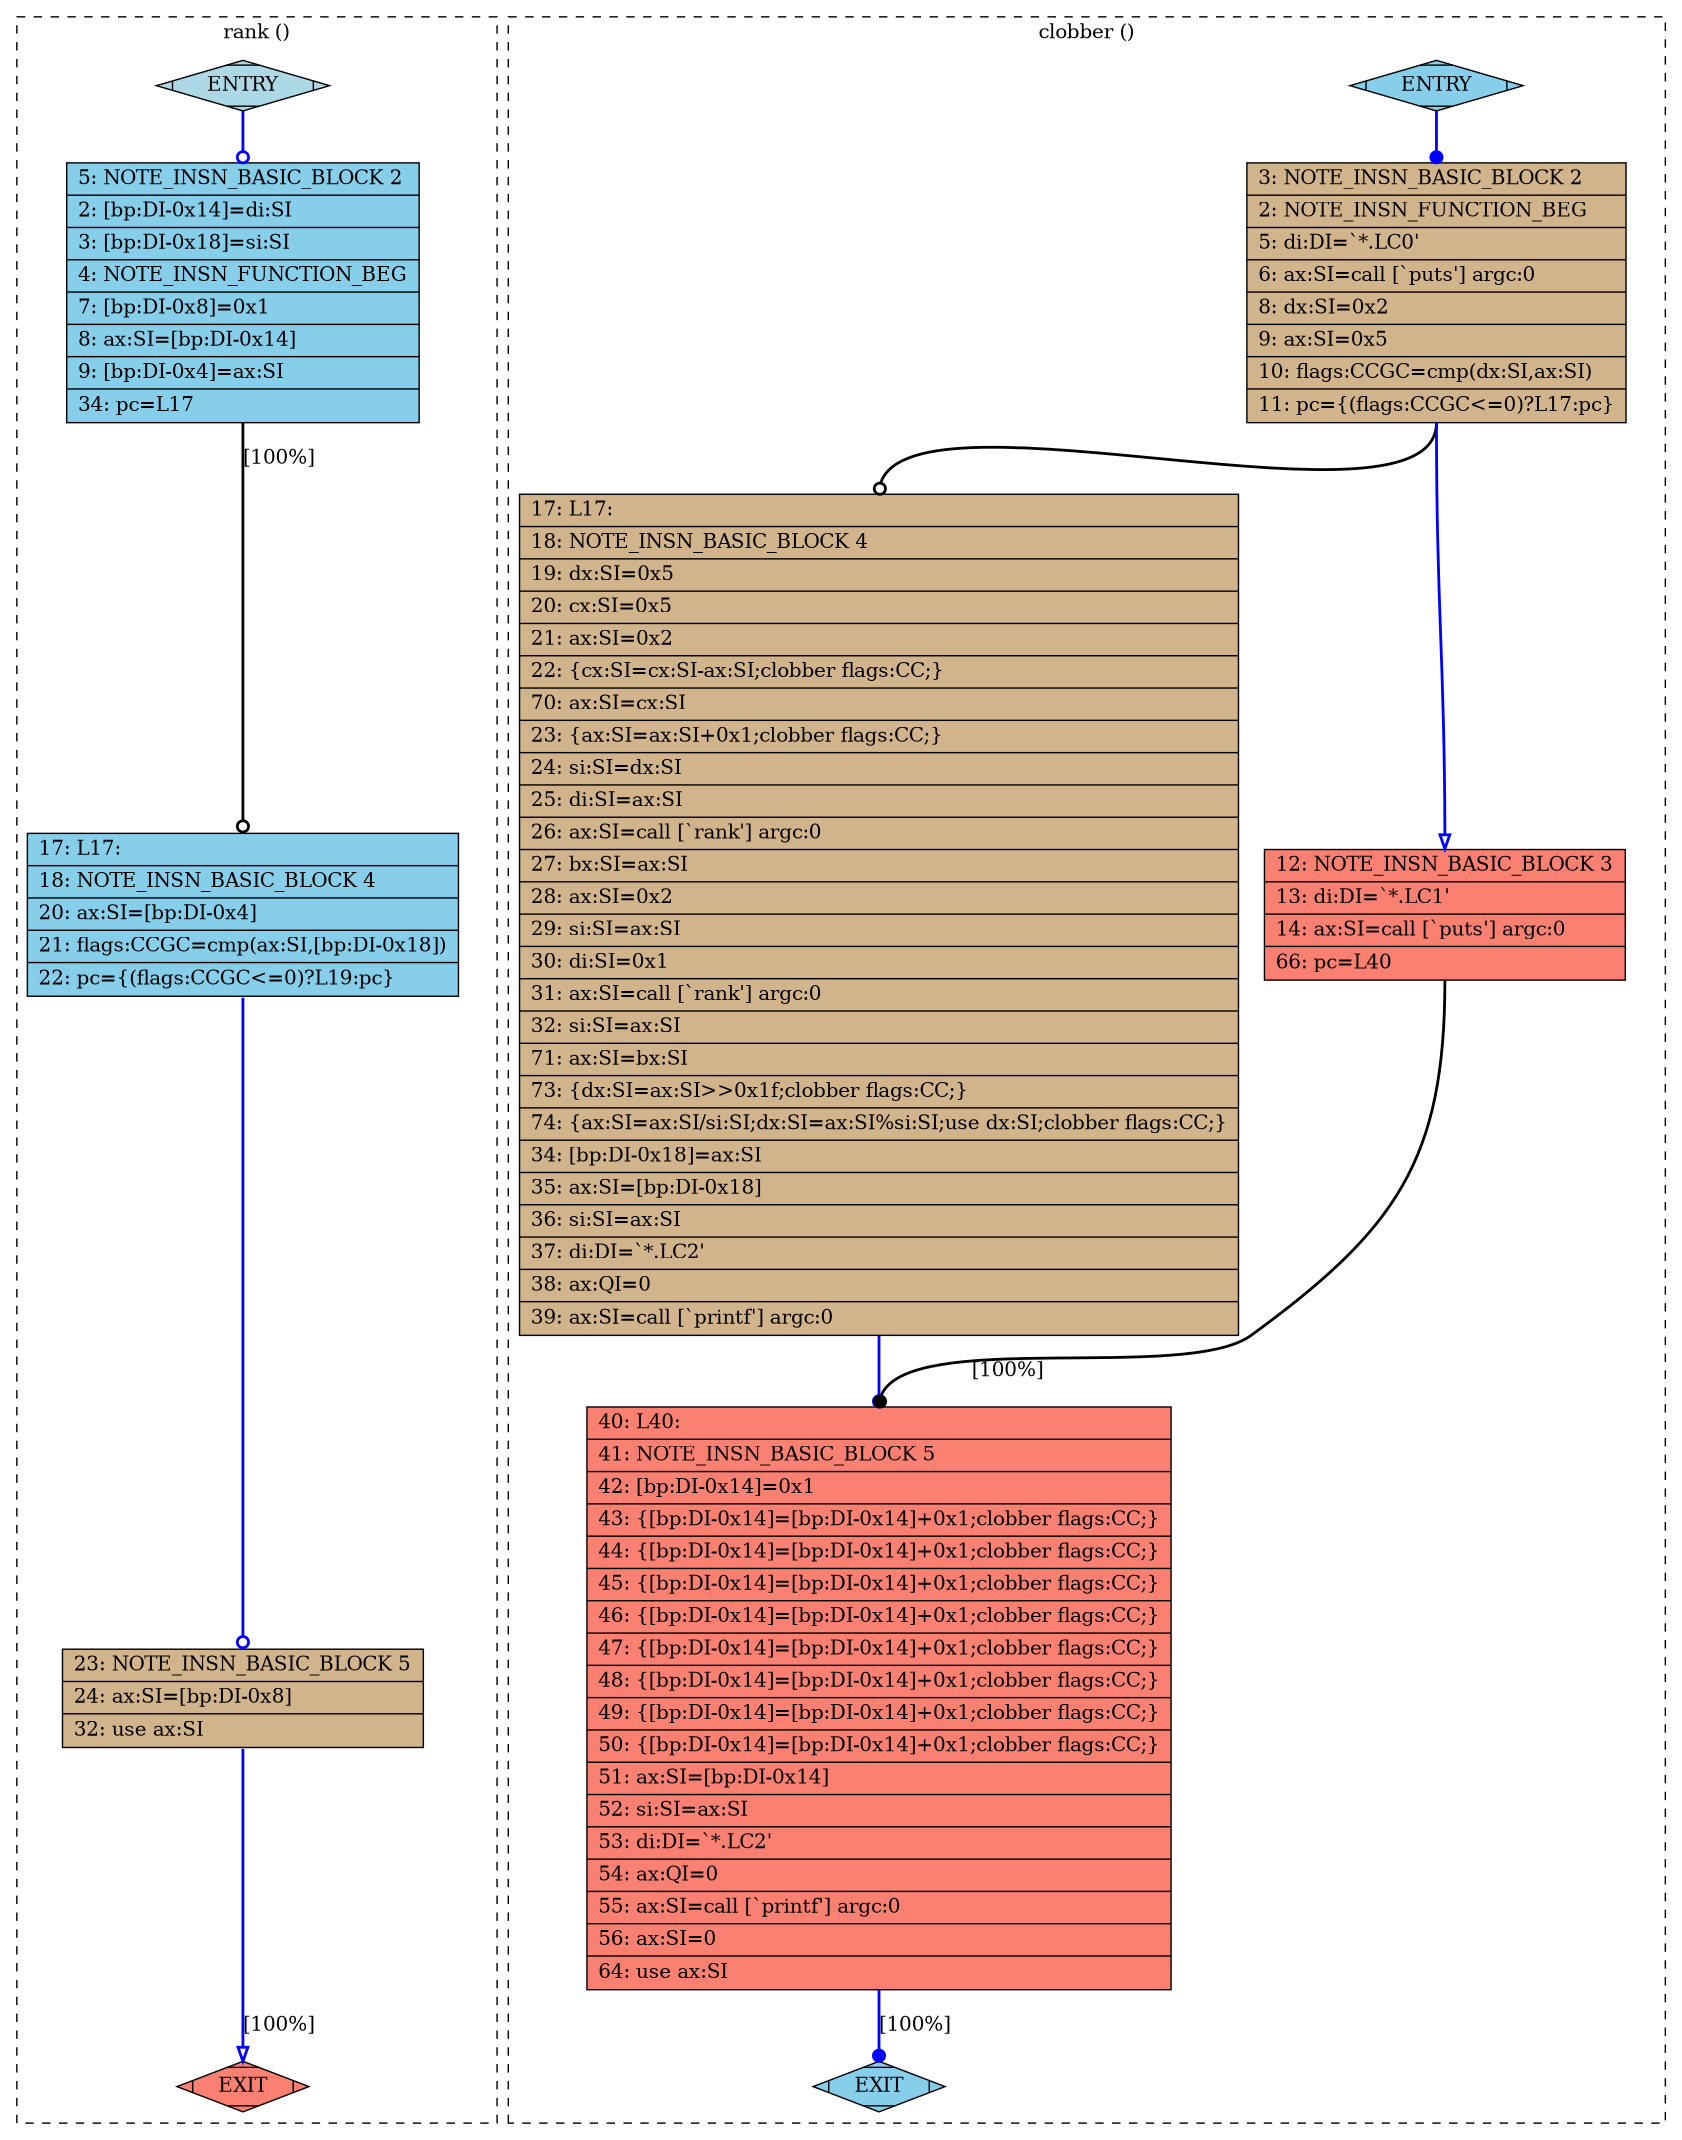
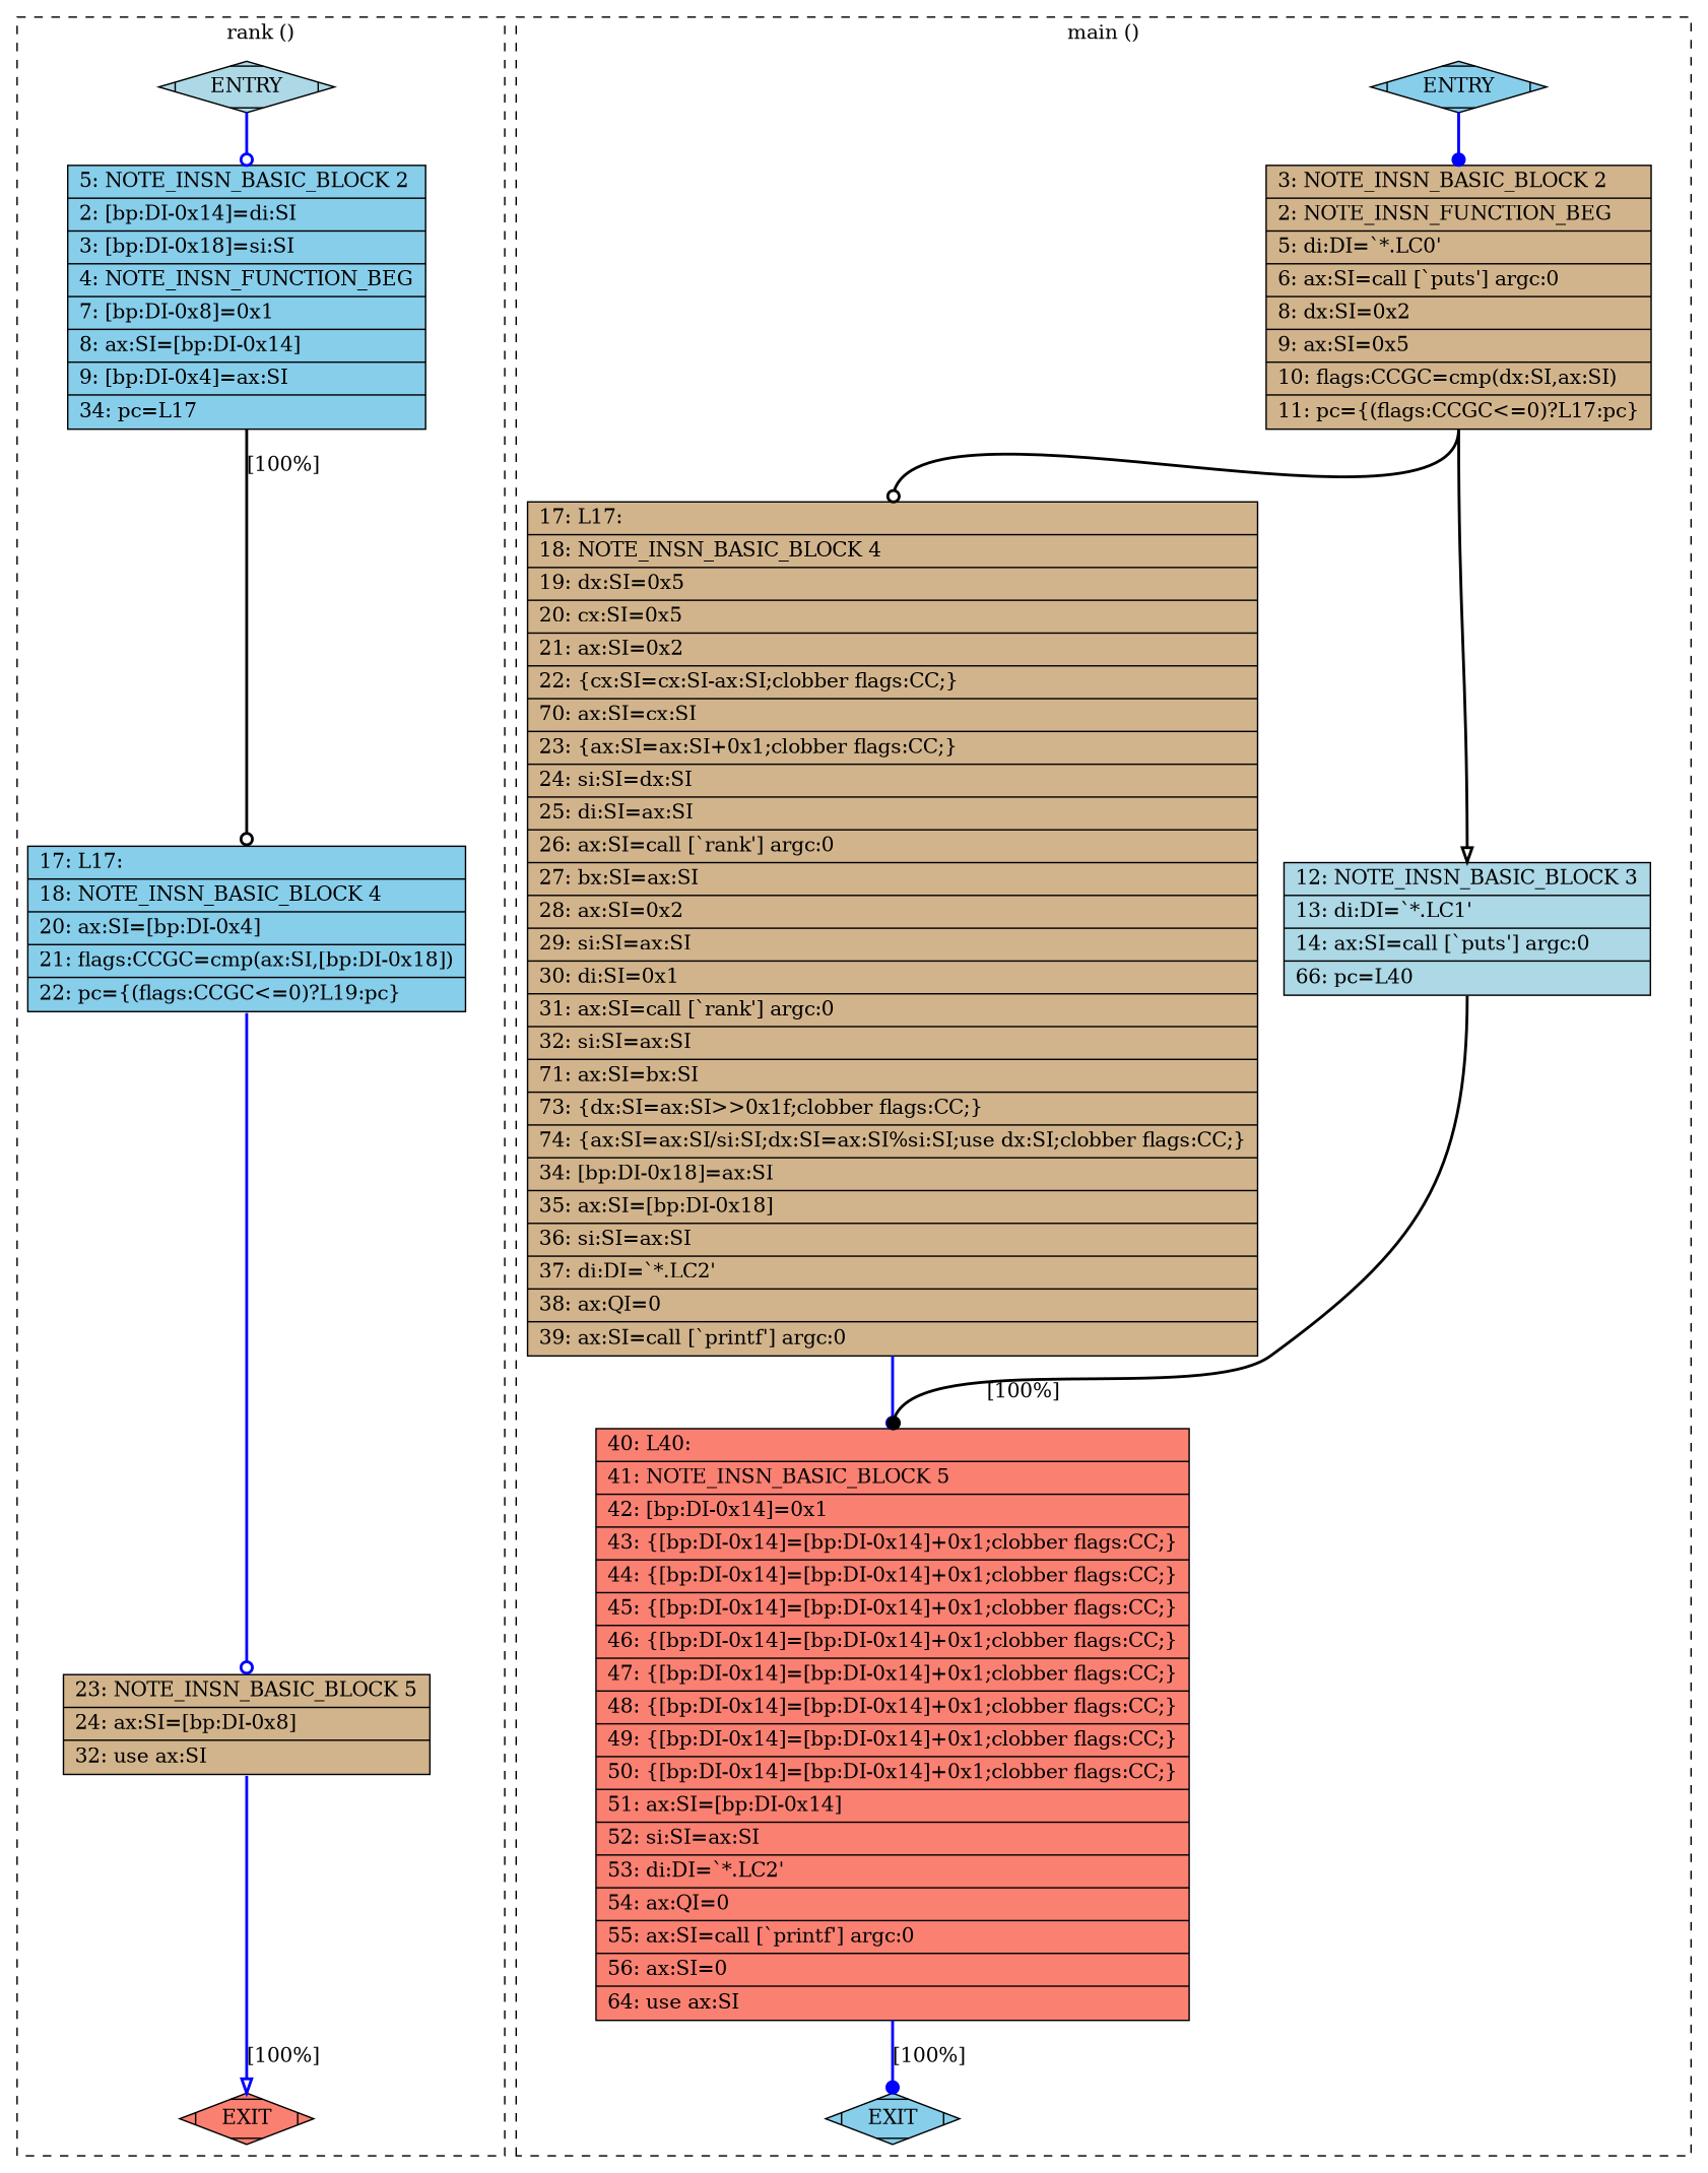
  digraph {
    node [fillcolor=skyblue shape=record style=filled]
    edge [arrowhead=odot color=blue constraint=true headport=n style="solid,bold" tailport=s weight=100]
    n1 [fillcolor=lightblue label=ENTRY shape=Mdiamond]
    n2 [label="{\ \ \ \ 5:\ NOTE_INSN_BASIC_BLOCK\ 2\l|\ \ \ \ 2:\ [bp:DI-0x14]=di:SI\l|\ \ \ \ 3:\ [bp:DI-0x18]=si:SI\l|\ \ \ \ 4:\ NOTE_INSN_FUNCTION_BEG\l|\ \ \ \ 7:\ [bp:DI-0x8]=0x1\l|\ \ \ \ 8:\ ax:SI=[bp:DI-0x14]\l|\ \ \ \ 9:\ [bp:DI-0x4]=ax:SI\l|\ \ \ 34:\ pc=L17\l}"]
    n3 [fillcolor=salmon label=EXIT shape=Mdiamond]
    n4 [label="{\ \ \ 17:\ L17:\l|\ \ \ 18:\ NOTE_INSN_BASIC_BLOCK\ 4\l|\ \ \ 20:\ ax:SI=[bp:DI-0x4]\l|\ \ \ 21:\ flags:CCGC=cmp(ax:SI,[bp:DI-0x18])\l|\ \ \ 22:\ pc=\{(flags:CCGC\<=0)?L19:pc\}\l}"]
    n5 [fillcolor=tan label="{\ \ \ 23:\ NOTE_INSN_BASIC_BLOCK\ 5\l|\ \ \ 24:\ ax:SI=[bp:DI-0x8]\l|\ \ \ 32:\ use\ ax:SI\l}"]
    n6 [label=ENTRY shape=Mdiamond]
    n7 [fillcolor=tan label="{\ \ \ \ 3:\ NOTE_INSN_BASIC_BLOCK\ 2\l|\ \ \ \ 2:\ NOTE_INSN_FUNCTION_BEG\l|\ \ \ \ 5:\ di:DI=`*.LC0'\l|\ \ \ \ 6:\ ax:SI=call\ [`puts']\ argc:0\l|\ \ \ \ 8:\ dx:SI=0x2\l|\ \ \ \ 9:\ ax:SI=0x5\l|\ \ \ 10:\ flags:CCGC=cmp(dx:SI,ax:SI)\l|\ \ \ 11:\ pc=\{(flags:CCGC\<=0)?L17:pc\}\l}"]
    n8 [label=EXIT shape=Mdiamond]
    n9 [fillcolor=tan label="{\ \ \ 17:\ L17:\l|\ \ \ 18:\ NOTE_INSN_BASIC_BLOCK\ 4\l|\ \ \ 19:\ dx:SI=0x5\l|\ \ \ 20:\ cx:SI=0x5\l|\ \ \ 21:\ ax:SI=0x2\l|\ \ \ 22:\ \{cx:SI=cx:SI-ax:SI;clobber\ flags:CC;\}\l|\ \ \ 70:\ ax:SI=cx:SI\l|\ \ \ 23:\ \{ax:SI=ax:SI+0x1;clobber\ flags:CC;\}\l|\ \ \ 24:\ si:SI=dx:SI\l|\ \ \ 25:\ di:SI=ax:SI\l|\ \ \ 26:\ ax:SI=call\ [`rank']\ argc:0\l|\ \ \ 27:\ bx:SI=ax:SI\l|\ \ \ 28:\ ax:SI=0x2\l|\ \ \ 29:\ si:SI=ax:SI\l|\ \ \ 30:\ di:SI=0x1\l|\ \ \ 31:\ ax:SI=call\ [`rank']\ argc:0\l|\ \ \ 32:\ si:SI=ax:SI\l|\ \ \ 71:\ ax:SI=bx:SI\l|\ \ \ 73:\ \{dx:SI=ax:SI\>\>0x1f;clobber\ flags:CC;\}\l|\ \ \ 74:\ \{ax:SI=ax:SI/si:SI;dx:SI=ax:SI%si:SI;use\ dx:SI;clobber\ flags:CC;\}\l|\ \ \ 34:\ [bp:DI-0x18]=ax:SI\l|\ \ \ 35:\ ax:SI=[bp:DI-0x18]\l|\ \ \ 36:\ si:SI=ax:SI\l|\ \ \ 37:\ di:DI=`*.LC2'\l|\ \ \ 38:\ ax:QI=0\l|\ \ \ 39:\ ax:SI=call\ [`printf']\ argc:0\l}"]
-   n10 [fillcolor=salmon label="{\ \ \ 12:\ NOTE_INSN_BASIC_BLOCK\ 3\l|\ \ \ 13:\ di:DI=`*.LC1'\l|\ \ \ 14:\ ax:SI=call\ [`puts']\ argc:0\l|\ \ \ 66:\ pc=L40\l}"]
+   n10 [fillcolor=lightblue label="{\ \ \ 12:\ NOTE_INSN_BASIC_BLOCK\ 3\l|\ \ \ 13:\ di:DI=`*.LC1'\l|\ \ \ 14:\ ax:SI=call\ [`puts']\ argc:0\l|\ \ \ 66:\ pc=L40\l}"]
    n11 [fillcolor=salmon label="{\ \ \ 40:\ L40:\l|\ \ \ 41:\ NOTE_INSN_BASIC_BLOCK\ 5\l|\ \ \ 42:\ [bp:DI-0x14]=0x1\l|\ \ \ 43:\ \{[bp:DI-0x14]=[bp:DI-0x14]+0x1;clobber\ flags:CC;\}\l|\ \ \ 44:\ \{[bp:DI-0x14]=[bp:DI-0x14]+0x1;clobber\ flags:CC;\}\l|\ \ \ 45:\ \{[bp:DI-0x14]=[bp:DI-0x14]+0x1;clobber\ flags:CC;\}\l|\ \ \ 46:\ \{[bp:DI-0x14]=[bp:DI-0x14]+0x1;clobber\ flags:CC;\}\l|\ \ \ 47:\ \{[bp:DI-0x14]=[bp:DI-0x14]+0x1;clobber\ flags:CC;\}\l|\ \ \ 48:\ \{[bp:DI-0x14]=[bp:DI-0x14]+0x1;clobber\ flags:CC;\}\l|\ \ \ 49:\ \{[bp:DI-0x14]=[bp:DI-0x14]+0x1;clobber\ flags:CC;\}\l|\ \ \ 50:\ \{[bp:DI-0x14]=[bp:DI-0x14]+0x1;clobber\ flags:CC;\}\l|\ \ \ 51:\ ax:SI=[bp:DI-0x14]\l|\ \ \ 52:\ si:SI=ax:SI\l|\ \ \ 53:\ di:DI=`*.LC2'\l|\ \ \ 54:\ ax:QI=0\l|\ \ \ 55:\ ax:SI=call\ [`printf']\ argc:0\l|\ \ \ 56:\ ax:SI=0\l|\ \ \ 64:\ use\ ax:SI\l}"]
    subgraph cluster_1 {
      color=black
      label="rank ()"
      style=dashed
      n1
      n2
      n3
      n4
      n5
    }
    subgraph cluster_2 {
      color=black
-     label="clobber ()"
+     label="main ()"
      style=dashed
      n6
      n7
      n8
      n9
      n10
      n11
    }
    n1 -> n2
    n1 -> n3 [style=invis arrowhead="" color="" weight=""]
    n2 -> n4 [color=black label="[100%]" weight=10]
    n4 -> n5
    n5 -> n3 [arrowhead=onormal label="[100%]"]
    n6 -> n7 [arrowhead=dot]
    n6 -> n8 [style=invis arrowhead="" color="" weight=""]
    n7 -> n9 [color=black weight=10]
-   n7 -> n10 [arrowhead=onormal]
+   n7 -> n10 [arrowhead=onormal color=black]
    n9 -> n11 [arrowhead=dot]
    n10 -> n11 [arrowhead=dot color=black label="[100%]" weight=10]
    n11 -> n8 [arrowhead=dot label="[100%]"]
  }
